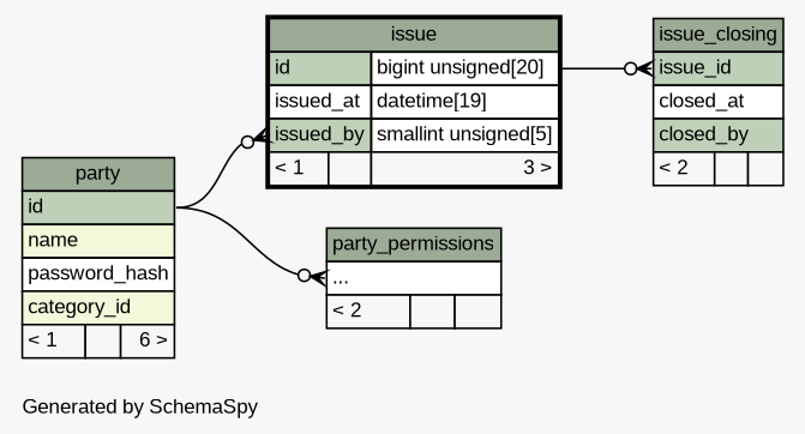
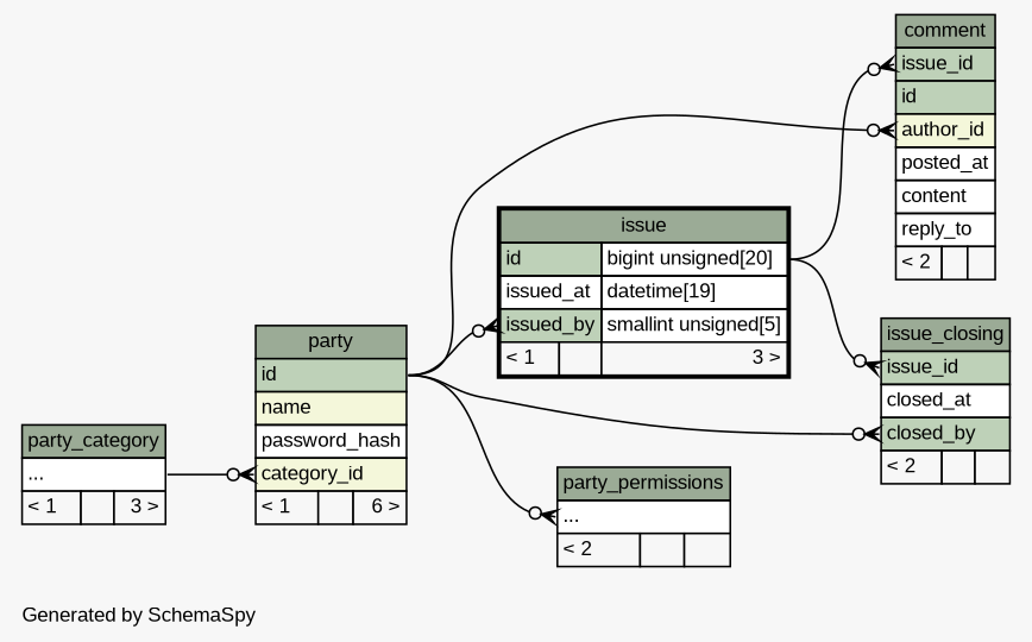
  digraph {
    bgcolor="#f7f7f7"
    fontname="Liberation Sans"
    fontsize=11
    label="\nGenerated by SchemaSpy"
    labeljust=l
    nodesep=0.18
    rankdir=RL
    ranksep=0.46
    node [fontname="Liberation Sans" fontsize=11 shape=plaintext]
    edge [arrowhead=none arrowsize=0.8 arrowtail=crowodot dir=back fontname="Liberation Sans" headport="id:e" tailport="issue_id:w"]
+   n1 [label=<     <TABLE BORDER="0" CELLBORDER="1" CELLSPACING="0" BGCOLOR="#ffffff">       <TR><TD COLSPAN="3" BGCOLOR="#9bab96" ALIGN="CENTER">comment</TD></TR>       <TR><TD PORT="issue_id" COLSPAN="3" BGCOLOR="#bed1b8" ALIGN="LEFT">issue_id</TD></TR>       <TR><TD PORT="id" COLSPAN="3" BGCOLOR="#bed1b8" ALIGN="LEFT">id</TD></TR>       <TR><TD PORT="author_id" COLSPAN="3" BGCOLOR="#f4f7da" ALIGN="LEFT">author_id</TD></TR>       <TR><TD PORT="posted_at" COLSPAN="3" ALIGN="LEFT">posted_at</TD></TR>       <TR><TD PORT="content" COLSPAN="3" ALIGN="LEFT">content</TD></TR>       <TR><TD PORT="reply_to" COLSPAN="3" ALIGN="LEFT">reply_to</TD></TR>       <TR><TD ALIGN="LEFT" BGCOLOR="#f7f7f7">&lt; 2</TD><TD ALIGN="RIGHT" BGCOLOR="#f7f7f7">  </TD><TD ALIGN="RIGHT" BGCOLOR="#f7f7f7">  </TD></TR>     </TABLE>>]
    n2 [label=<     <TABLE BORDER="0" CELLBORDER="1" CELLSPACING="0" BGCOLOR="#ffffff">       <TR><TD COLSPAN="3" BGCOLOR="#9bab96" ALIGN="CENTER">party</TD></TR>       <TR><TD PORT="id" COLSPAN="3" BGCOLOR="#bed1b8" ALIGN="LEFT">id</TD></TR>       <TR><TD PORT="name" COLSPAN="3" BGCOLOR="#f4f7da" ALIGN="LEFT">name</TD></TR>       <TR><TD PORT="password_hash" COLSPAN="3" ALIGN="LEFT">password_hash</TD></TR>       <TR><TD PORT="category_id" COLSPAN="3" BGCOLOR="#f4f7da" ALIGN="LEFT">category_id</TD></TR>       <TR><TD ALIGN="LEFT" BGCOLOR="#f7f7f7">&lt; 1</TD><TD ALIGN="RIGHT" BGCOLOR="#f7f7f7">  </TD><TD ALIGN="RIGHT" BGCOLOR="#f7f7f7">6 &gt;</TD></TR>     </TABLE>>]
    n3 [label=<     <TABLE BORDER="2" CELLBORDER="1" CELLSPACING="0" BGCOLOR="#ffffff">       <TR><TD COLSPAN="3" BGCOLOR="#9bab96" ALIGN="CENTER">issue</TD></TR>       <TR><TD PORT="id" COLSPAN="2" BGCOLOR="#bed1b8" ALIGN="LEFT">id</TD><TD PORT="id.type" ALIGN="LEFT">bigint unsigned[20]</TD></TR>       <TR><TD PORT="issued_at" COLSPAN="2" ALIGN="LEFT">issued_at</TD><TD PORT="issued_at.type" ALIGN="LEFT">datetime[19]</TD></TR>       <TR><TD PORT="issued_by" COLSPAN="2" BGCOLOR="#bed1b8" ALIGN="LEFT">issued_by</TD><TD PORT="issued_by.type" ALIGN="LEFT">smallint unsigned[5]</TD></TR>       <TR><TD ALIGN="LEFT" BGCOLOR="#f7f7f7">&lt; 1</TD><TD ALIGN="RIGHT" BGCOLOR="#f7f7f7">  </TD><TD ALIGN="RIGHT" BGCOLOR="#f7f7f7">3 &gt;</TD></TR>     </TABLE>>]
+   n4 [label=<     <TABLE BORDER="0" CELLBORDER="1" CELLSPACING="0" BGCOLOR="#ffffff">       <TR><TD COLSPAN="3" BGCOLOR="#9bab96" ALIGN="CENTER">party_category</TD></TR>       <TR><TD PORT="elipses" COLSPAN="3" ALIGN="LEFT">...</TD></TR>       <TR><TD ALIGN="LEFT" BGCOLOR="#f7f7f7">&lt; 1</TD><TD ALIGN="RIGHT" BGCOLOR="#f7f7f7">  </TD><TD ALIGN="RIGHT" BGCOLOR="#f7f7f7">3 &gt;</TD></TR>     </TABLE>>]
    n5 [label=<     <TABLE BORDER="0" CELLBORDER="1" CELLSPACING="0" BGCOLOR="#ffffff">       <TR><TD COLSPAN="3" BGCOLOR="#9bab96" ALIGN="CENTER">issue_closing</TD></TR>       <TR><TD PORT="issue_id" COLSPAN="3" BGCOLOR="#bed1b8" ALIGN="LEFT">issue_id</TD></TR>       <TR><TD PORT="closed_at" COLSPAN="3" ALIGN="LEFT">closed_at</TD></TR>       <TR><TD PORT="closed_by" COLSPAN="3" BGCOLOR="#bed1b8" ALIGN="LEFT">closed_by</TD></TR>       <TR><TD ALIGN="LEFT" BGCOLOR="#f7f7f7">&lt; 2</TD><TD ALIGN="RIGHT" BGCOLOR="#f7f7f7">  </TD><TD ALIGN="RIGHT" BGCOLOR="#f7f7f7">  </TD></TR>     </TABLE>>]
    n6 [label=<     <TABLE BORDER="0" CELLBORDER="1" CELLSPACING="0" BGCOLOR="#ffffff">       <TR><TD COLSPAN="3" BGCOLOR="#9bab96" ALIGN="CENTER">party_permissions</TD></TR>       <TR><TD PORT="elipses" COLSPAN="3" ALIGN="LEFT">...</TD></TR>       <TR><TD ALIGN="LEFT" BGCOLOR="#f7f7f7">&lt; 2</TD><TD ALIGN="RIGHT" BGCOLOR="#f7f7f7">  </TD><TD ALIGN="RIGHT" BGCOLOR="#f7f7f7">  </TD></TR>     </TABLE>>]
+   n1 -> n2 [tailport="author_id:w"]
+   n1 -> n3 [headport="id.type:e"]
+   n2 -> n4 [headport="elipses:e" tailport="category_id:w"]
    n3 -> n2 [tailport="issued_by:w"]
+   n5 -> n2 [tailport="closed_by:w"]
    n5 -> n3 [headport="id.type:e"]
    n6 -> n2 [tailport="elipses:w"]
  }
